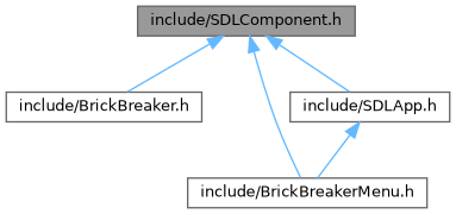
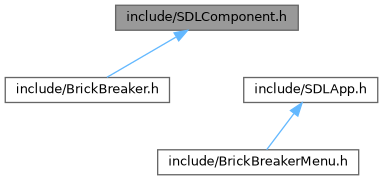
  digraph {
    node [color=grey40 fillcolor=white fontname=Helvetica fontsize=10 shape=box style=filled]
    edge [color=steelblue1 dir=back fontname=Helvetica fontsize=10 labelfontname=Helvetica labelfontsize=10 style=solid]
    n1 [color=gray40 fillcolor=grey60 fontcolor=black height=0.2 label="include/SDLComponent.h" width=0.4]
    n2 [height=0.2 label="include/BrickBreaker.h" width=0.4]
    n3 [height=0.2 label="include/BrickBreakerMenu.h" width=0.4]
    n4 [height=0.2 label="include/SDLApp.h" width=0.4]
    n1 -> n2
-   n1 -> n3
-   n1 -> n4
    n4 -> n3
  }
